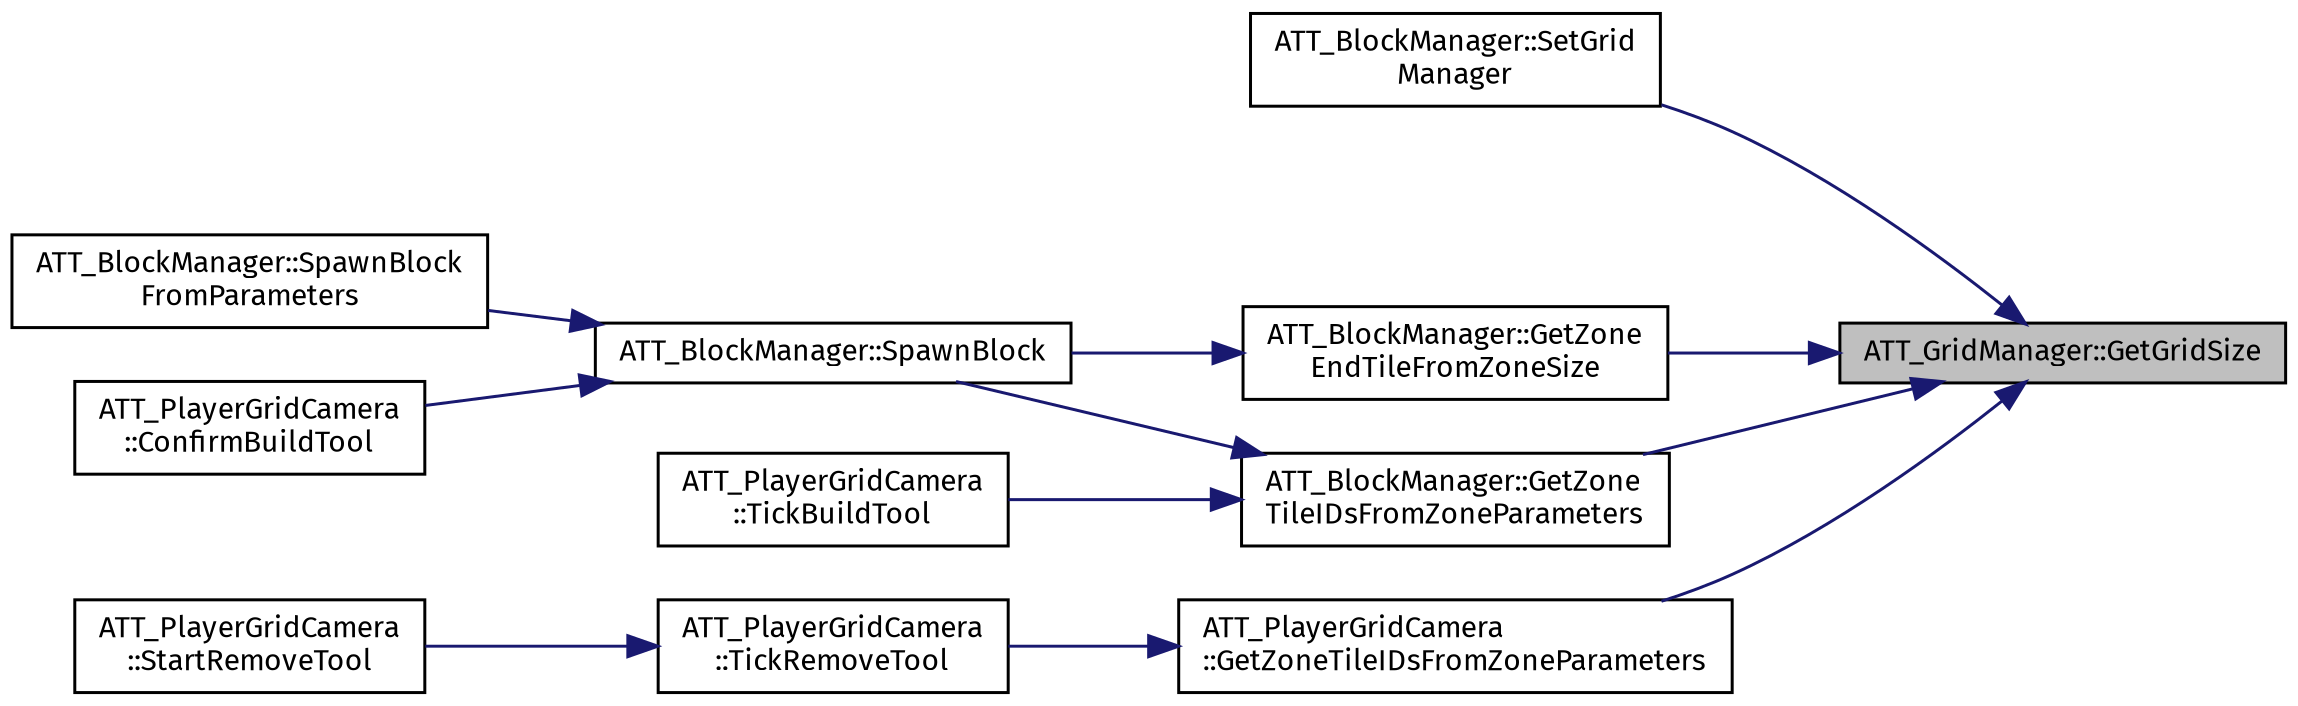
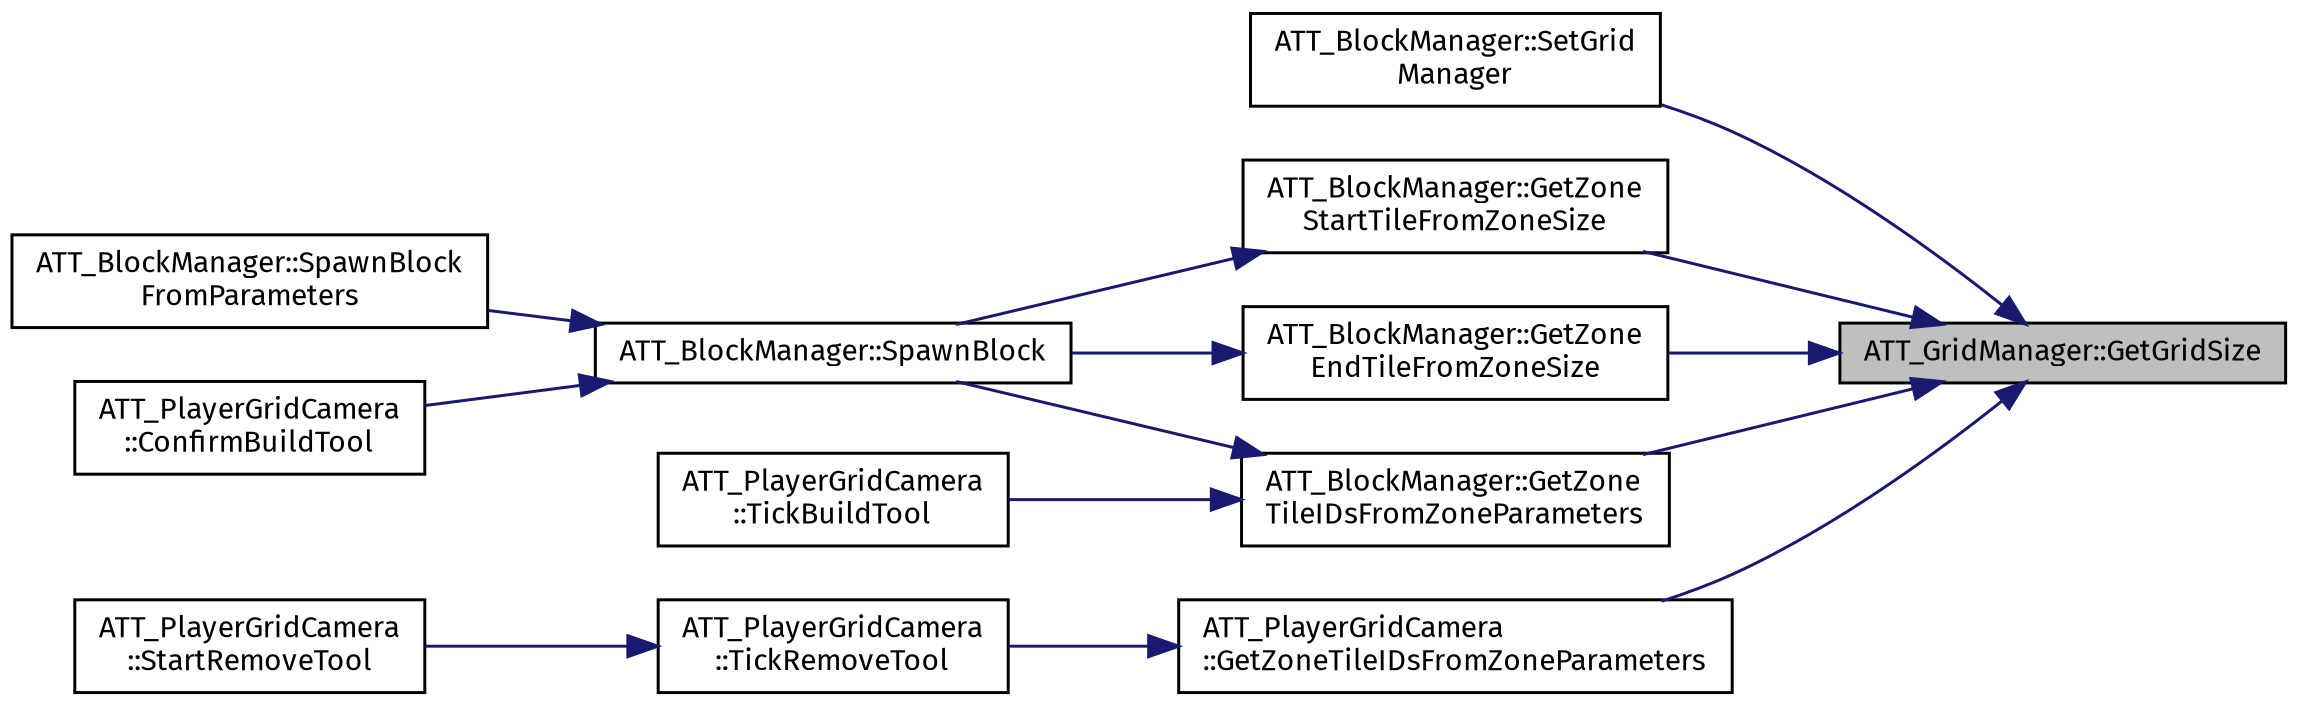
  digraph {
    fontname="Fira Sans"
    rankdir=RL
    node [color=black fillcolor=white fontname="Fira Sans" fontsize=10 shape=record style=filled]
    edge [color=midnightblue dir=back fontname="Fira Sans" fontsize=10 labelfontname=Helvetica labelfontsize=10 style=solid]
    n1 [fillcolor=grey75 fontcolor=black height=0.2 label="ATT_GridManager::GetGridSize" width=0.4]
    n2 [height=0.2 label="ATT_BlockManager::SetGrid\lManager" width=0.4]
    n3 [height=0.2 label="ATT_BlockManager::GetZone\lTileIDsFromZoneParameters" width=0.4]
+   n4 [height=0.2 label="ATT_BlockManager::GetZone\lStartTileFromZoneSize" width=0.4]
    n5 [height=0.2 label="ATT_BlockManager::GetZone\lEndTileFromZoneSize" width=0.4]
    n6 [height=0.2 label="ATT_PlayerGridCamera\l::GetZoneTileIDsFromZoneParameters" width=0.4]
    n7 [height=0.2 label="ATT_BlockManager::SpawnBlock" width=0.4]
    n8 [height=0.2 label="ATT_PlayerGridCamera\l::TickBuildTool" width=0.4]
    n9 [height=0.2 label="ATT_PlayerGridCamera\l::TickRemoveTool" width=0.4]
    n10 [height=0.2 label="ATT_BlockManager::SpawnBlock\lFromParameters" width=0.4]
    n11 [height=0.2 label="ATT_PlayerGridCamera\l::ConfirmBuildTool" width=0.4]
    n12 [height=0.2 label="ATT_PlayerGridCamera\l::StartRemoveTool" width=0.4]
    n1 -> n2
    n1 -> n3
+   n1 -> n4
    n1 -> n5
    n1 -> n6
    n3 -> n7
    n3 -> n8
+   n4 -> n7
    n5 -> n7
    n6 -> n9
    n7 -> n10
    n7 -> n11
    n9 -> n12
  }
